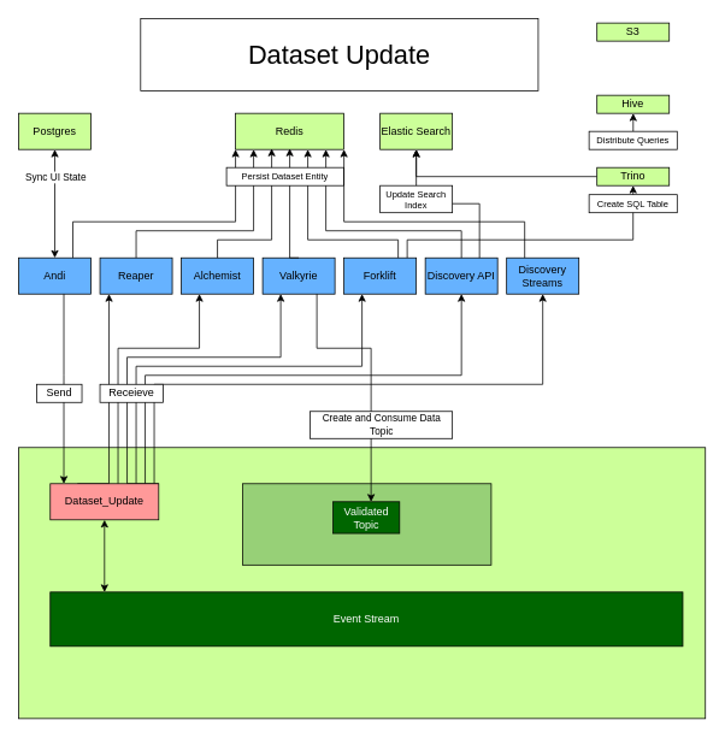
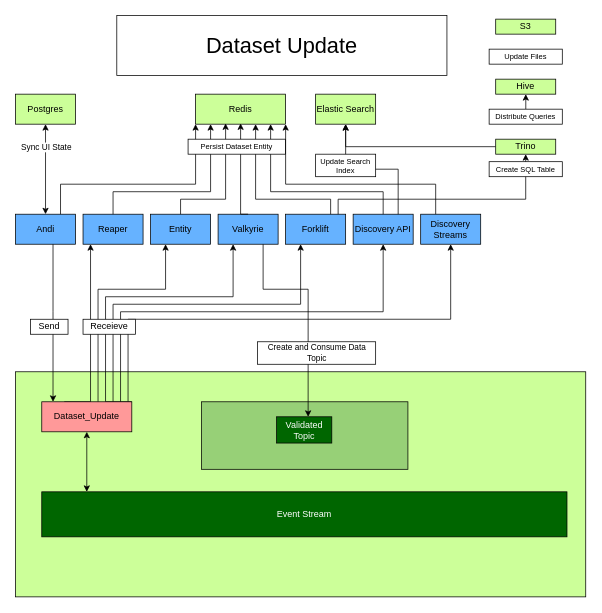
  <mxCell id="0" />
  <mxCell id="1" parent="0" />
  <mxCell id="2" value="" style="rounded=0;whiteSpace=wrap;html=1;fillColor=#CCFF99;" parent="1" vertex="1"><mxGeometry x="20" y="495" width="760" height="300" as="geometry" /></mxCell>
  <mxCell id="3" value="" style="group" parent="1" vertex="1" connectable="0"><mxGeometry x="20" y="285" width="80" height="40" as="geometry" /></mxCell>
  <mxCell id="4" value="Andi" style="rounded=0;whiteSpace=wrap;html=1;fillColor=#66B2FF;movable=1;resizable=1;rotatable=1;deletable=1;editable=1;locked=0;connectable=1;" parent="3" vertex="1"><mxGeometry width="80" height="40" as="geometry" /></mxCell>
  <mxCell id="5" value="" style="group" parent="1" vertex="1" connectable="0"><mxGeometry x="110" y="285" width="80" height="40" as="geometry" /></mxCell>
  <mxCell id="6" value="Reaper" style="rounded=0;whiteSpace=wrap;html=1;fillColor=#66B2FF;movable=1;resizable=1;rotatable=1;deletable=1;editable=1;locked=0;connectable=1;" parent="5" vertex="1"><mxGeometry width="80" height="40" as="geometry" /></mxCell>
  <mxCell id="7" value="" style="group" parent="1" vertex="1" connectable="0"><mxGeometry x="200" y="285" width="80" height="40" as="geometry" /></mxCell>
- <mxCell id="8" value="Alchemist" style="rounded=0;whiteSpace=wrap;html=1;fillColor=#66B2FF;movable=1;resizable=1;rotatable=1;deletable=1;editable=1;locked=0;connectable=1;" parent="7" vertex="1"><mxGeometry width="80" height="40" as="geometry" /></mxCell>
+ <mxCell id="8" value="Entity" style="rounded=0;whiteSpace=wrap;html=1;fillColor=#66B2FF;movable=1;resizable=1;rotatable=1;deletable=1;editable=1;locked=0;connectable=1;" parent="7" vertex="1"><mxGeometry width="80" height="40" as="geometry" /></mxCell>
  <mxCell id="9" value="" style="group" parent="1" vertex="1" connectable="0"><mxGeometry x="290" y="285" width="80" height="40" as="geometry" /></mxCell>
  <mxCell id="10" value="Valkyrie" style="rounded=0;whiteSpace=wrap;html=1;fillColor=#66B2FF;movable=1;resizable=1;rotatable=1;deletable=1;editable=1;locked=0;connectable=1;" parent="9" vertex="1"><mxGeometry width="80" height="40" as="geometry" /></mxCell>
  <mxCell id="11" value="" style="group" parent="1" vertex="1" connectable="0"><mxGeometry x="380" y="285" width="80" height="40" as="geometry" /></mxCell>
  <mxCell id="12" value="Forklift" style="rounded=0;whiteSpace=wrap;html=1;fillColor=#66B2FF;movable=1;resizable=1;rotatable=1;deletable=1;editable=1;locked=0;connectable=1;" parent="11" vertex="1"><mxGeometry width="80" height="40" as="geometry" /></mxCell>
  <mxCell id="13" value="Redis" style="rounded=0;whiteSpace=wrap;html=1;fillColor=#CCFF99;" parent="1" vertex="1"><mxGeometry x="260" y="125" width="120" height="40" as="geometry" /></mxCell>
  <mxCell id="14" value="Postgres" style="rounded=0;whiteSpace=wrap;html=1;fillColor=#CCFF99;" parent="1" vertex="1"><mxGeometry x="20" y="125" width="80" height="40" as="geometry" /></mxCell>
  <mxCell id="15" style="edgeStyle=orthogonalEdgeStyle;rounded=0;orthogonalLoop=1;jettySize=auto;html=1;" parent="1" source="4" edge="1"><mxGeometry relative="1" as="geometry"><mxPoint x="260" y="165" as="targetPoint" /><Array as="points"><mxPoint x="80" y="245" /><mxPoint x="260" y="245" /></Array></mxGeometry></mxCell>
  <mxCell id="16" style="edgeStyle=orthogonalEdgeStyle;rounded=0;orthogonalLoop=1;jettySize=auto;html=1;startArrow=classic;startFill=1;" parent="1" source="4" edge="1"><mxGeometry relative="1" as="geometry"><mxPoint x="60" y="165" as="targetPoint" /><Array as="points"><mxPoint x="60" y="165" /></Array></mxGeometry></mxCell>
  <mxCell id="17" value="Sync UI State" style="edgeLabel;html=1;align=center;verticalAlign=middle;resizable=0;points=[];" parent="16" vertex="1" connectable="0"><mxGeometry x="0.247" relative="1" as="geometry"><mxPoint y="-15" as="offset" /></mxGeometry></mxCell>
  <mxCell id="18" style="edgeStyle=orthogonalEdgeStyle;rounded=0;orthogonalLoop=1;jettySize=auto;html=1;exitX=0.5;exitY=0;exitDx=0;exitDy=0;" parent="1" source="6" edge="1"><mxGeometry relative="1" as="geometry"><mxPoint x="280" y="165" as="targetPoint" /><Array as="points"><mxPoint x="150" y="255" /><mxPoint x="280" y="255" /><mxPoint x="280" y="165" /></Array></mxGeometry></mxCell>
  <mxCell id="19" style="edgeStyle=orthogonalEdgeStyle;rounded=0;orthogonalLoop=1;jettySize=auto;html=1;" parent="1" source="12" edge="1"><mxGeometry relative="1" as="geometry"><Array as="points"><mxPoint x="440" y="265" /><mxPoint x="340" y="265" /></Array><mxPoint x="340" y="165" as="targetPoint" /></mxGeometry></mxCell>
  <mxCell id="20" style="edgeStyle=orthogonalEdgeStyle;rounded=0;orthogonalLoop=1;jettySize=auto;html=1;exitX=0.5;exitY=0;exitDx=0;exitDy=0;" parent="1" source="10" edge="1"><mxGeometry relative="1" as="geometry"><Array as="points"><mxPoint x="320" y="285" /><mxPoint x="320" y="164" /></Array><mxPoint x="500" y="315" as="sourcePoint" /><mxPoint x="320" y="164" as="targetPoint" /></mxGeometry></mxCell>
  <mxCell id="21" value="&lt;font color=&quot;#ffffff&quot;&gt;Event Stream&lt;/font&gt;" style="rounded=0;whiteSpace=wrap;html=1;fillColor=#006600;" parent="1" vertex="1"><mxGeometry x="55" y="655" width="700" height="60" as="geometry" /></mxCell>
  <mxCell id="22" value="" style="group" parent="1" vertex="1" connectable="0"><mxGeometry x="268" y="535" width="275" height="95" as="geometry" /></mxCell>
  <mxCell id="23" value="" style="rounded=0;whiteSpace=wrap;html=1;fillColor=#97D077;" parent="22" vertex="1"><mxGeometry width="275" height="90" as="geometry" /></mxCell>
  <mxCell id="24" value="&lt;font color=&quot;#ffffff&quot;&gt;Validated Topic&lt;/font&gt;" style="rounded=0;whiteSpace=wrap;html=1;fillColor=#006600;" parent="22" vertex="1"><mxGeometry x="99.998" y="20" width="73.547" height="35" as="geometry" /></mxCell>
  <mxCell id="25" style="edgeStyle=orthogonalEdgeStyle;rounded=0;orthogonalLoop=1;jettySize=auto;html=1;exitX=0.25;exitY=0;exitDx=0;exitDy=0;" parent="1" source="32" edge="1"><mxGeometry relative="1" as="geometry"><Array as="points"><mxPoint x="120" y="535" /><mxPoint x="120" y="325" /></Array><mxPoint x="120" y="325" as="targetPoint" /></mxGeometry></mxCell>
  <mxCell id="26" style="edgeStyle=orthogonalEdgeStyle;rounded=0;orthogonalLoop=1;jettySize=auto;html=1;entryX=0.25;entryY=1;entryDx=0;entryDy=0;" parent="1" source="32" target="8" edge="1"><mxGeometry relative="1" as="geometry"><Array as="points"><mxPoint x="130" y="385" /><mxPoint x="220" y="385" /></Array></mxGeometry></mxCell>
  <mxCell id="27" style="edgeStyle=orthogonalEdgeStyle;rounded=0;orthogonalLoop=1;jettySize=auto;html=1;entryX=0.25;entryY=1;entryDx=0;entryDy=0;exitX=1;exitY=0;exitDx=0;exitDy=0;" parent="1" source="32" target="10" edge="1"><mxGeometry relative="1" as="geometry"><Array as="points"><mxPoint x="140" y="535" /><mxPoint x="140" y="395" /><mxPoint x="310" y="395" /></Array></mxGeometry></mxCell>
  <mxCell id="28" style="edgeStyle=orthogonalEdgeStyle;rounded=0;orthogonalLoop=1;jettySize=auto;html=1;" parent="1" source="32" edge="1"><mxGeometry relative="1" as="geometry"><Array as="points"><mxPoint x="150" y="405" /><mxPoint x="400" y="405" /></Array><mxPoint x="400" y="325" as="targetPoint" /></mxGeometry></mxCell>
  <mxCell id="29" style="edgeStyle=orthogonalEdgeStyle;rounded=0;orthogonalLoop=1;jettySize=auto;html=1;startArrow=classic;startFill=1;" parent="1" source="32" target="21" edge="1"><mxGeometry relative="1" as="geometry"><Array as="points"><mxPoint x="100" y="655" /><mxPoint x="100" y="655" /></Array></mxGeometry></mxCell>
  <mxCell id="30" style="edgeStyle=orthogonalEdgeStyle;rounded=0;orthogonalLoop=1;jettySize=auto;html=1;entryX=0.5;entryY=1;entryDx=0;entryDy=0;" edge="1" parent="1" source="32" target="49"><mxGeometry relative="1" as="geometry"><Array as="points"><mxPoint x="160" y="415" /><mxPoint x="510" y="415" /></Array></mxGeometry></mxCell>
  <mxCell id="31" style="edgeStyle=orthogonalEdgeStyle;rounded=0;orthogonalLoop=1;jettySize=auto;html=1;entryX=0.5;entryY=1;entryDx=0;entryDy=0;" edge="1" parent="1" source="32" target="57"><mxGeometry relative="1" as="geometry"><Array as="points"><mxPoint x="170" y="425" /><mxPoint x="600" y="425" /></Array></mxGeometry></mxCell>
  <mxCell id="32" value="Dataset_Update" style="rounded=0;whiteSpace=wrap;html=1;fillColor=#FF9999;" parent="1" vertex="1"><mxGeometry x="55" y="535" width="120" height="40" as="geometry" /></mxCell>
  <mxCell id="33" style="edgeStyle=orthogonalEdgeStyle;rounded=0;orthogonalLoop=1;jettySize=auto;html=1;" parent="1" source="4" edge="1"><mxGeometry relative="1" as="geometry"><Array as="points"><mxPoint x="70" y="415" /><mxPoint x="70" y="415" /></Array><mxPoint x="70" y="535" as="targetPoint" /></mxGeometry></mxCell>
  <mxCell id="34" value="Send" style="rounded=0;whiteSpace=wrap;html=1;" parent="1" vertex="1"><mxGeometry x="40" y="425" width="50" height="20" as="geometry" /></mxCell>
  <mxCell id="35" value="Receieve" style="rounded=0;whiteSpace=wrap;html=1;" parent="1" vertex="1"><mxGeometry x="110" y="425" width="70" height="20" as="geometry" /></mxCell>
  <mxCell id="36" style="edgeStyle=orthogonalEdgeStyle;rounded=0;orthogonalLoop=1;jettySize=auto;html=1;" parent="1" source="10" target="24" edge="1"><mxGeometry relative="1" as="geometry"><Array as="points"><mxPoint x="350" y="385" /><mxPoint x="410" y="385" /></Array></mxGeometry></mxCell>
  <mxCell id="37" value="Create and Consume Data Topic" style="rounded=0;whiteSpace=wrap;html=1;fontSize=11;" parent="1" vertex="1"><mxGeometry x="342.5" y="455" width="157.5" height="30" as="geometry" /></mxCell>
  <mxCell id="38" value="Dataset Update" style="rounded=0;whiteSpace=wrap;html=1;fontSize=29;" parent="1" vertex="1"><mxGeometry x="155" y="20" width="440" height="80" as="geometry" /></mxCell>
  <mxCell id="39" style="edgeStyle=orthogonalEdgeStyle;rounded=0;orthogonalLoop=1;jettySize=auto;html=1;" edge="1" parent="1" source="40" target="50"><mxGeometry relative="1" as="geometry" /></mxCell>
  <mxCell id="40" value="Trino" style="rounded=0;whiteSpace=wrap;html=1;fillColor=#CCFF99;" vertex="1" parent="1"><mxGeometry x="660" y="185" width="80" height="20" as="geometry" /></mxCell>
  <mxCell id="41" value="Hive" style="rounded=0;whiteSpace=wrap;html=1;fillColor=#CCFF99;" vertex="1" parent="1"><mxGeometry x="660" y="105" width="80" height="20" as="geometry" /></mxCell>
  <mxCell id="42" value="S3" style="rounded=0;whiteSpace=wrap;html=1;fillColor=#CCFF99;" vertex="1" parent="1"><mxGeometry x="660" y="25" width="80" height="20" as="geometry" /></mxCell>
  <mxCell id="43" style="edgeStyle=orthogonalEdgeStyle;rounded=0;orthogonalLoop=1;jettySize=auto;html=1;entryX=0.5;entryY=1;entryDx=0;entryDy=0;" edge="1" parent="1" source="12" target="40"><mxGeometry relative="1" as="geometry"><Array as="points"><mxPoint x="450" y="265" /><mxPoint x="700" y="265" /></Array></mxGeometry></mxCell>
  <mxCell id="44" value="Create SQL Table" style="rounded=0;whiteSpace=wrap;html=1;fontSize=10;" vertex="1" parent="1"><mxGeometry x="651.25" y="215" width="97.5" height="20" as="geometry" /></mxCell>
  <mxCell id="45" style="edgeStyle=orthogonalEdgeStyle;rounded=0;orthogonalLoop=1;jettySize=auto;html=1;entryX=0.5;entryY=1;entryDx=0;entryDy=0;" edge="1" parent="1" source="46" target="41"><mxGeometry relative="1" as="geometry" /></mxCell>
  <mxCell id="46" value="Distribute Queries" style="rounded=0;whiteSpace=wrap;html=1;fontSize=10;" vertex="1" parent="1"><mxGeometry x="651.25" y="145" width="97.5" height="20" as="geometry" /></mxCell>
+ <mxCell id="47" value="Update Files" style="rounded=0;whiteSpace=wrap;html=1;fontSize=10;" vertex="1" parent="1"><mxGeometry x="651.25" y="65" width="97.5" height="20" as="geometry" /></mxCell>
  <mxCell id="48" value="" style="group" vertex="1" connectable="0" parent="1"><mxGeometry x="470" y="285" width="80" height="40" as="geometry" /></mxCell>
  <mxCell id="49" value="Discovery API" style="rounded=0;whiteSpace=wrap;html=1;fillColor=#66B2FF;movable=1;resizable=1;rotatable=1;deletable=1;editable=1;locked=0;connectable=1;" vertex="1" parent="48"><mxGeometry width="80" height="40" as="geometry" /></mxCell>
  <mxCell id="50" value="Elastic Search" style="rounded=0;whiteSpace=wrap;html=1;fillColor=#CCFF99;" vertex="1" parent="1"><mxGeometry x="420" y="125" width="80" height="40" as="geometry" /></mxCell>
  <mxCell id="51" style="edgeStyle=orthogonalEdgeStyle;rounded=0;orthogonalLoop=1;jettySize=auto;html=1;entryX=0.5;entryY=1;entryDx=0;entryDy=0;exitX=0.75;exitY=0;exitDx=0;exitDy=0;" edge="1" parent="1" source="49" target="50"><mxGeometry relative="1" as="geometry"><mxPoint x="550" y="305" as="sourcePoint" /><Array as="points"><mxPoint x="530" y="225" /><mxPoint x="460" y="225" /></Array></mxGeometry></mxCell>
  <mxCell id="52" value="Update Search Index" style="rounded=0;whiteSpace=wrap;html=1;fontSize=10;" vertex="1" parent="1"><mxGeometry x="420" y="205" width="80" height="30" as="geometry" /></mxCell>
  <mxCell id="53" style="edgeStyle=orthogonalEdgeStyle;rounded=0;orthogonalLoop=1;jettySize=auto;html=1;exitX=0.5;exitY=0;exitDx=0;exitDy=0;" edge="1" parent="1" source="8"><mxGeometry relative="1" as="geometry"><mxPoint x="240" y="275" as="sourcePoint" /><mxPoint x="300" y="164" as="targetPoint" /><Array as="points"><mxPoint x="240" y="265" /><mxPoint x="300" y="265" /><mxPoint x="300" y="164" /></Array></mxGeometry></mxCell>
  <mxCell id="54" style="edgeStyle=orthogonalEdgeStyle;rounded=0;orthogonalLoop=1;jettySize=auto;html=1;" edge="1" parent="1" source="49"><mxGeometry relative="1" as="geometry"><mxPoint x="360" y="165" as="targetPoint" /><Array as="points"><mxPoint x="510" y="255" /><mxPoint x="360" y="255" /></Array></mxGeometry></mxCell>
  <mxCell id="55" value="Persist Dataset Entity" style="rounded=0;whiteSpace=wrap;html=1;fontSize=10;" parent="1" vertex="1"><mxGeometry x="250" y="185" width="130" height="20" as="geometry" /></mxCell>
  <mxCell id="56" value="" style="group" vertex="1" connectable="0" parent="1"><mxGeometry x="560" y="285" width="80" height="40" as="geometry" /></mxCell>
  <mxCell id="57" value="Discovery Streams" style="rounded=0;whiteSpace=wrap;html=1;fillColor=#66B2FF;movable=1;resizable=1;rotatable=1;deletable=1;editable=1;locked=0;connectable=1;" vertex="1" parent="56"><mxGeometry width="80" height="40" as="geometry" /></mxCell>
  <mxCell id="58" style="edgeStyle=orthogonalEdgeStyle;rounded=0;orthogonalLoop=1;jettySize=auto;html=1;entryX=1;entryY=1;entryDx=0;entryDy=0;" edge="1" parent="1" source="57" target="13"><mxGeometry relative="1" as="geometry"><Array as="points"><mxPoint x="580" y="245" /><mxPoint x="380" y="245" /></Array></mxGeometry></mxCell>
